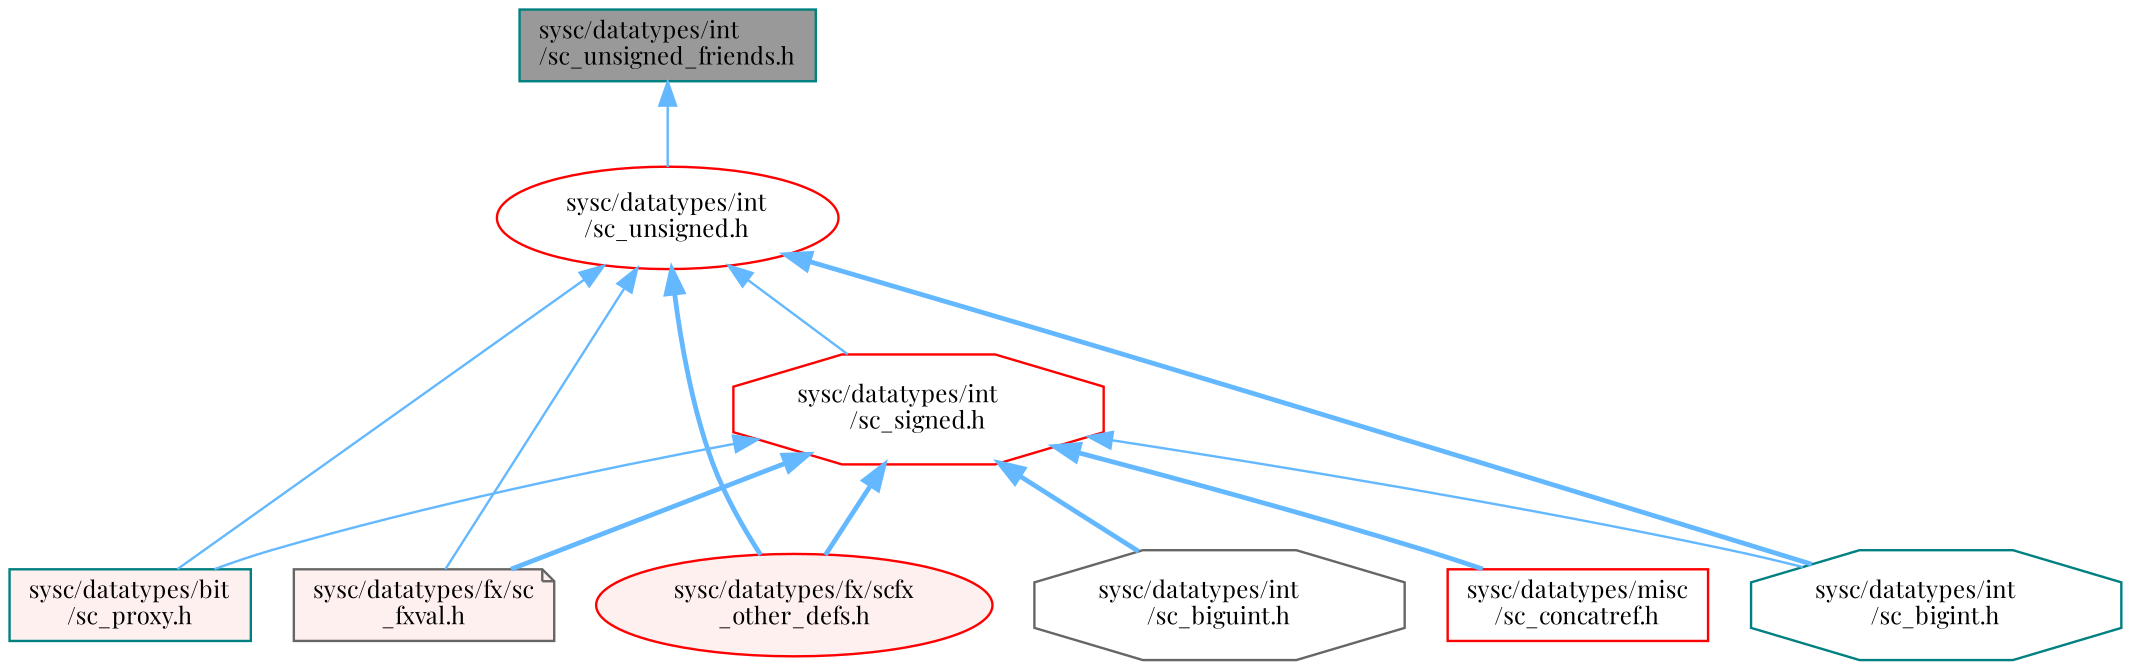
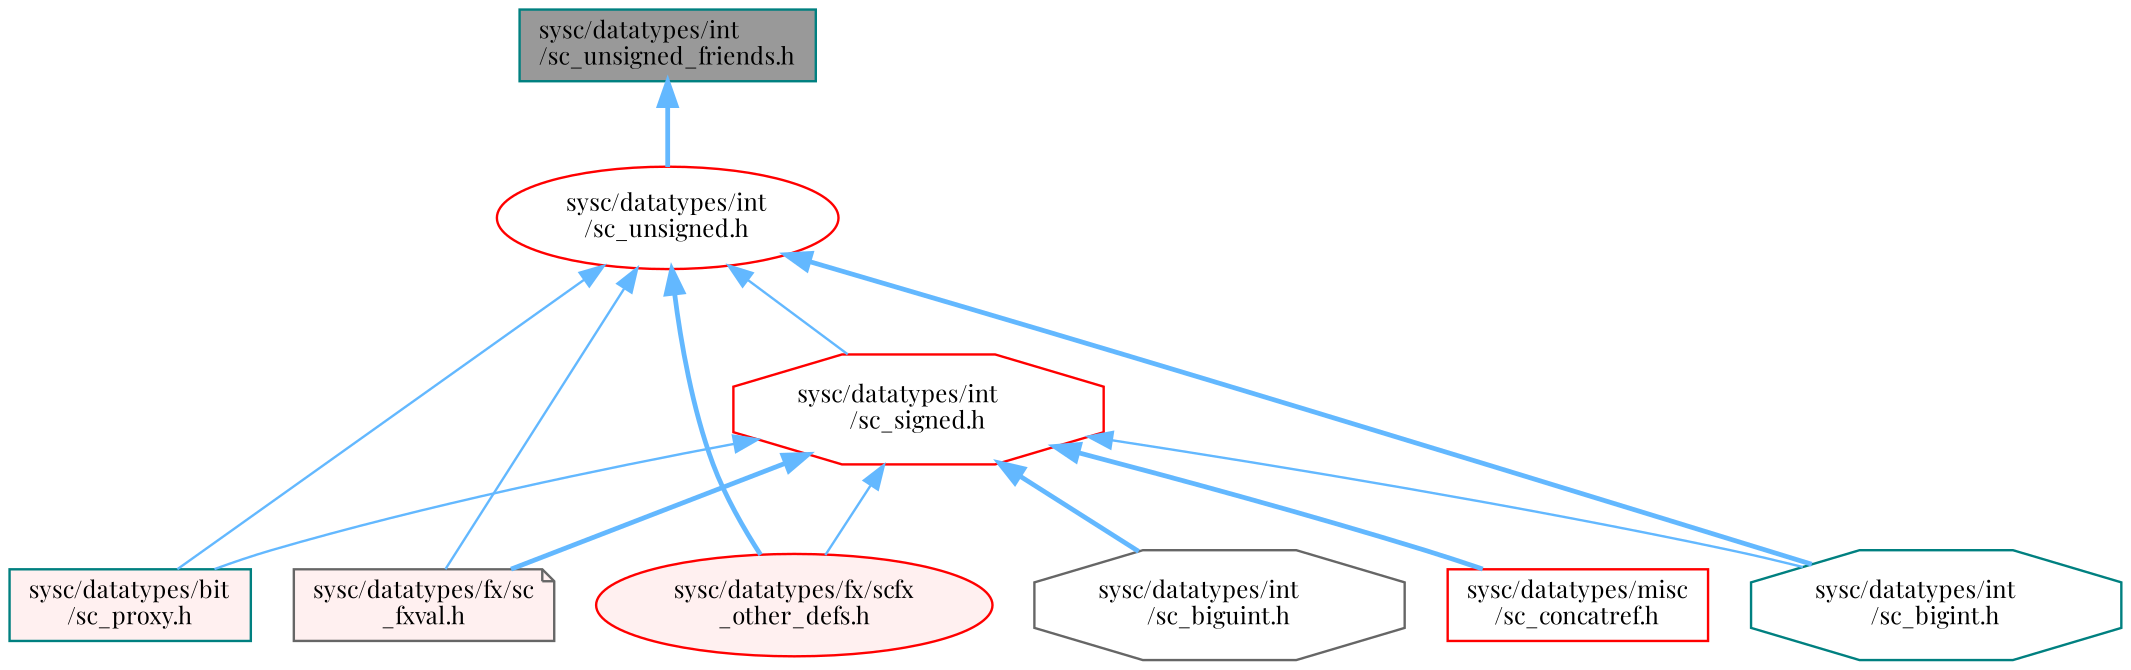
  digraph {
    fontname="Playfair Display"
    node [color=red fillcolor=white fontname="Playfair Display" fontsize=10 shape=box style=filled]
    edge [color=steelblue1 dir=back fontname="Playfair Display" fontsize=10 labelfontname=FreeSans labelfontsize=10 style=solid]
    n1 [color=teal fillcolor=grey60 fontcolor=black height=0.2 label="sysc/datatypes/int\l/sc_unsigned_friends.h" width=0.4]
    n2 [height=0.2 label="sysc/datatypes/int\l/sc_unsigned.h" shape=ellipse width=0.4]
    n3 [color=teal fillcolor="#FFF0F0" height=0.2 label="sysc/datatypes/bit\l/sc_proxy.h" width=0.4]
    n4 [color=gray40 fillcolor="#FFF0F0" height=0.2 label="sysc/datatypes/fx/sc\l_fxval.h" shape=note width=0.4]
    n5 [fillcolor="#FFF0F0" height=0.2 label="sysc/datatypes/fx/scfx\l_other_defs.h" shape=ellipse width=0.4]
    n6 [color=teal height=0.2 label="sysc/datatypes/int\l/sc_bigint.h" shape=octagon width=0.4]
    n7 [height=0.2 label="sysc/datatypes/int\l/sc_signed.h" shape=octagon width=0.4]
    n8 [color=gray40 height=0.2 label="sysc/datatypes/int\l/sc_biguint.h" shape=octagon width=0.4]
    n9 [height=0.2 label="sysc/datatypes/misc\l/sc_concatref.h" width=0.4]
-   n1 -> n2
+   n1 -> n2 [style=bold]
    n2 -> n3
    n2 -> n4
    n2 -> n5 [style=bold]
    n2 -> n6 [style=bold]
    n2 -> n7
    n7 -> n3
    n7 -> n4 [style=bold]
-   n7 -> n5 [style=bold]
+   n7 -> n5
    n7 -> n6
    n7 -> n8 [style=bold]
    n7 -> n9 [style=bold]
  }
